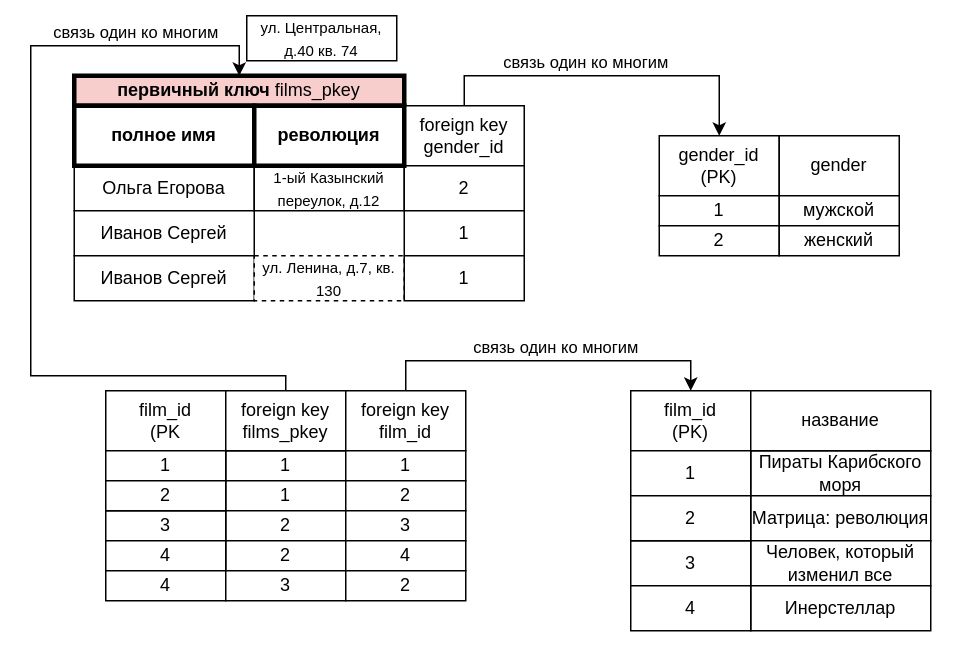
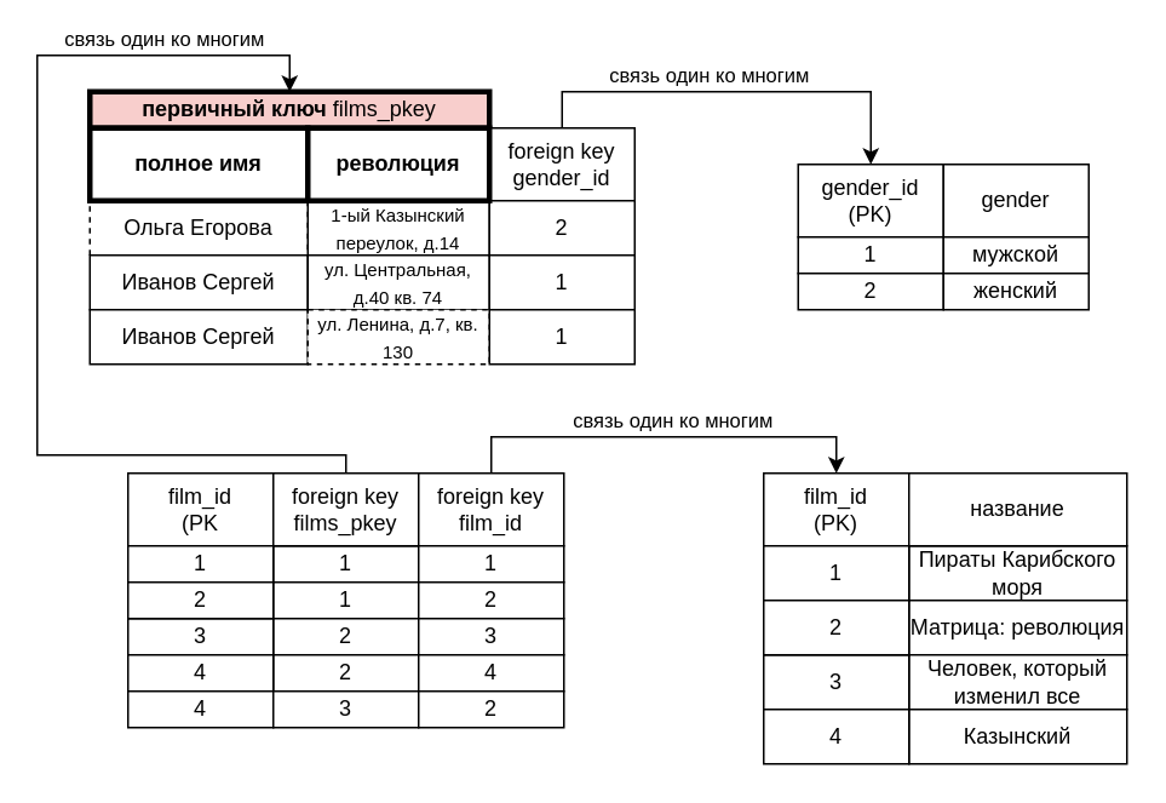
  <mxCell id="0" />
  <mxCell id="1" parent="0" />
  <mxCell id="2" value="gender_id (PK)" style="rounded=0;whiteSpace=wrap;html=1;" vertex="1" parent="1"><mxGeometry x="439" y="90" width="80" height="40" as="geometry" /></mxCell>
  <mxCell id="3" value="gender" style="rounded=0;whiteSpace=wrap;html=1;" vertex="1" parent="1"><mxGeometry x="519" y="90" width="80" height="40" as="geometry" /></mxCell>
  <mxCell id="4" value="1" style="rounded=0;whiteSpace=wrap;html=1;" vertex="1" parent="1"><mxGeometry x="439" y="130" width="80" height="20" as="geometry" /></mxCell>
  <mxCell id="5" value="2" style="rounded=0;whiteSpace=wrap;html=1;" vertex="1" parent="1"><mxGeometry x="439" y="150" width="80" height="20" as="geometry" /></mxCell>
  <mxCell id="6" value="мужской" style="rounded=0;whiteSpace=wrap;html=1;" vertex="1" parent="1"><mxGeometry x="519" y="130" width="80" height="20" as="geometry" /></mxCell>
  <mxCell id="7" value="женский" style="rounded=0;whiteSpace=wrap;html=1;" vertex="1" parent="1"><mxGeometry x="519" y="150" width="80" height="20" as="geometry" /></mxCell>
- <mxCell id="8" value="Ольга Егорова" style="rounded=0;whiteSpace=wrap;html=1;" vertex="1" parent="1"><mxGeometry x="49" y="110" width="120" height="30" as="geometry" /></mxCell>
+ <mxCell id="8" value="Ольга Егорова" style="rounded=0;whiteSpace=wrap;html=1;dashed=1;" vertex="1" parent="1"><mxGeometry x="49" y="110" width="120" height="30" as="geometry" /></mxCell>
  <mxCell id="9" value="Иванов Сергей" style="rounded=0;whiteSpace=wrap;html=1;" vertex="1" parent="1"><mxGeometry x="49" y="140" width="120" height="30" as="geometry" /></mxCell>
- <mxCell id="10" value="&lt;font style=&quot;font-size: 10px;&quot;&gt;1-ый Казынский переулок, д.12&lt;/font&gt;" style="rounded=0;whiteSpace=wrap;html=1;" vertex="1" parent="1"><mxGeometry x="169" y="110" width="100" height="30" as="geometry" /></mxCell>
+ <mxCell id="10" value="&lt;font style=&quot;font-size: 10px;&quot;&gt;1-ый Казынский переулок, д.14&lt;/font&gt;" style="rounded=0;whiteSpace=wrap;html=1;" vertex="1" parent="1"><mxGeometry x="169" y="110" width="100" height="30" as="geometry" /></mxCell>
  <mxCell id="11" value="Иванов Сергей" style="rounded=0;whiteSpace=wrap;html=1;" vertex="1" parent="1"><mxGeometry x="49" y="170" width="120" height="30" as="geometry" /></mxCell>
- <mxCell id="12" value="&lt;font style=&quot;font-size: 10px;&quot;&gt;ул. Центральная, д.40 кв. 74&lt;/font&gt;" style="rounded=0;whiteSpace=wrap;html=1;" vertex="1" parent="1"><mxGeometry x="164" y="10" width="100" height="30" as="geometry" /></mxCell>
+ <mxCell id="12" value="&lt;font style=&quot;font-size: 10px;&quot;&gt;ул. Центральная, д.40 кв. 74&lt;/font&gt;" style="rounded=0;whiteSpace=wrap;html=1;" vertex="1" parent="1"><mxGeometry x="169" y="140" width="100" height="30" as="geometry" /></mxCell>
  <mxCell id="13" value="&lt;font style=&quot;font-size: 10px;&quot;&gt;ул. Ленина, д.7, кв. 130&lt;/font&gt;" style="rounded=0;whiteSpace=wrap;html=1;dashed=1;" vertex="1" parent="1"><mxGeometry x="169" y="170" width="100" height="30" as="geometry" /></mxCell>
  <mxCell id="14" value="первичный ключ&amp;nbsp;&lt;span style=&quot;font-weight: 400;&quot;&gt;films_pkey&lt;/span&gt;" style="rounded=0;whiteSpace=wrap;html=1;strokeWidth=3;fontStyle=1;fillColor=#f8cecc;" vertex="1" parent="1"><mxGeometry x="49" y="50" width="220" height="20" as="geometry" /></mxCell>
  <mxCell id="15" style="edgeStyle=orthogonalEdgeStyle;rounded=0;orthogonalLoop=1;jettySize=auto;html=1;exitX=0.5;exitY=0;exitDx=0;exitDy=0;entryX=0.5;entryY=0;entryDx=0;entryDy=0;" edge="1" parent="1" source="17" target="2"><mxGeometry relative="1" as="geometry" /></mxCell>
  <mxCell id="16" value="связь один ко многим" style="edgeLabel;html=1;align=center;verticalAlign=middle;resizable=0;points=[];" vertex="1" connectable="0" parent="15"><mxGeometry x="-0.416" y="1" relative="1" as="geometry"><mxPoint x="33" y="-9" as="offset" /></mxGeometry></mxCell>
  <mxCell id="17" value="foreign key&lt;br&gt;gender_id" style="rounded=0;whiteSpace=wrap;html=1;" vertex="1" parent="1"><mxGeometry x="269" y="70" width="80" height="40" as="geometry" /></mxCell>
  <mxCell id="18" value="2" style="rounded=0;whiteSpace=wrap;html=1;" vertex="1" parent="1"><mxGeometry x="269" y="110" width="80" height="30" as="geometry" /></mxCell>
  <mxCell id="19" value="1" style="rounded=0;whiteSpace=wrap;html=1;" vertex="1" parent="1"><mxGeometry x="269" y="140" width="80" height="30" as="geometry" /></mxCell>
  <mxCell id="20" value="1" style="rounded=0;whiteSpace=wrap;html=1;" vertex="1" parent="1"><mxGeometry x="269" y="170" width="80" height="30" as="geometry" /></mxCell>
  <mxCell id="21" value="Пираты Карибского моря" style="rounded=0;whiteSpace=wrap;html=1;" vertex="1" parent="1"><mxGeometry x="500" y="300" width="120" height="30" as="geometry" /></mxCell>
  <mxCell id="22" value="Матрица: революция" style="rounded=0;whiteSpace=wrap;html=1;" vertex="1" parent="1"><mxGeometry x="500" y="330" width="120" height="30" as="geometry" /></mxCell>
  <mxCell id="23" value="Человек, который изменил все" style="rounded=0;whiteSpace=wrap;html=1;" vertex="1" parent="1"><mxGeometry x="500" y="360" width="120" height="30" as="geometry" /></mxCell>
  <mxCell id="24" value="film_id&lt;div&gt;(PK)&lt;/div&gt;" style="rounded=0;whiteSpace=wrap;html=1;" vertex="1" parent="1"><mxGeometry x="420" y="260" width="80" height="40" as="geometry" /></mxCell>
  <mxCell id="25" value="1" style="rounded=0;whiteSpace=wrap;html=1;" vertex="1" parent="1"><mxGeometry x="420" y="300" width="80" height="30" as="geometry" /></mxCell>
  <mxCell id="26" value="3" style="rounded=0;whiteSpace=wrap;html=1;" vertex="1" parent="1"><mxGeometry x="420" y="360" width="80" height="30" as="geometry" /></mxCell>
  <mxCell id="27" value="2" style="rounded=0;whiteSpace=wrap;html=1;" vertex="1" parent="1"><mxGeometry x="420" y="330" width="80" height="30" as="geometry" /></mxCell>
- <mxCell id="28" value="Инерстеллар" style="rounded=0;whiteSpace=wrap;html=1;" vertex="1" parent="1"><mxGeometry x="500" y="390" width="120" height="30" as="geometry" /></mxCell>
+ <mxCell id="28" value="Казынский" style="rounded=0;whiteSpace=wrap;html=1;" vertex="1" parent="1"><mxGeometry x="500" y="390" width="120" height="30" as="geometry" /></mxCell>
  <mxCell id="29" value="&lt;span style=&quot;font-weight: normal;&quot;&gt;название&lt;/span&gt;" style="rounded=0;whiteSpace=wrap;html=1;strokeWidth=1;fontStyle=1" vertex="1" parent="1"><mxGeometry x="500" y="260" width="120" height="40" as="geometry" /></mxCell>
  <mxCell id="30" value="&lt;b&gt;полное имя&lt;/b&gt;" style="rounded=0;whiteSpace=wrap;html=1;strokeWidth=3;" vertex="1" parent="1"><mxGeometry x="49" y="70" width="120" height="40" as="geometry" /></mxCell>
  <mxCell id="31" value="&lt;b&gt;революция&lt;/b&gt;" style="rounded=0;whiteSpace=wrap;html=1;strokeWidth=3;" vertex="1" parent="1"><mxGeometry x="169" y="70" width="100" height="40" as="geometry" /></mxCell>
  <mxCell id="32" value="4" style="rounded=0;whiteSpace=wrap;html=1;" vertex="1" parent="1"><mxGeometry x="420" y="390" width="80" height="30" as="geometry" /></mxCell>
  <mxCell id="33" value="1" style="rounded=0;whiteSpace=wrap;html=1;" vertex="1" parent="1"><mxGeometry x="150" y="300" width="80" height="20" as="geometry" /></mxCell>
  <mxCell id="34" value="1" style="rounded=0;whiteSpace=wrap;html=1;" vertex="1" parent="1"><mxGeometry x="150" y="320" width="80" height="20" as="geometry" /></mxCell>
  <mxCell id="35" value="2" style="rounded=0;whiteSpace=wrap;html=1;" vertex="1" parent="1"><mxGeometry x="150" y="340" width="80" height="20" as="geometry" /></mxCell>
  <mxCell id="36" value="film_id&lt;div&gt;(PK&lt;/div&gt;" style="rounded=0;whiteSpace=wrap;html=1;" vertex="1" parent="1"><mxGeometry x="70" y="260" width="80" height="40" as="geometry" /></mxCell>
  <mxCell id="37" value="1" style="rounded=0;whiteSpace=wrap;html=1;" vertex="1" parent="1"><mxGeometry x="70" y="300" width="80" height="20" as="geometry" /></mxCell>
  <mxCell id="38" value="3" style="rounded=0;whiteSpace=wrap;html=1;" vertex="1" parent="1"><mxGeometry x="70" y="340" width="80" height="20" as="geometry" /></mxCell>
  <mxCell id="39" value="2" style="rounded=0;whiteSpace=wrap;html=1;" vertex="1" parent="1"><mxGeometry x="70" y="320" width="80" height="20" as="geometry" /></mxCell>
  <mxCell id="40" value="2" style="rounded=0;whiteSpace=wrap;html=1;" vertex="1" parent="1"><mxGeometry x="150" y="360" width="80" height="20" as="geometry" /></mxCell>
  <mxCell id="41" style="edgeStyle=orthogonalEdgeStyle;rounded=0;orthogonalLoop=1;jettySize=auto;html=1;exitX=0.5;exitY=0;exitDx=0;exitDy=0;entryX=0.5;entryY=0;entryDx=0;entryDy=0;" edge="1" parent="1" source="42" target="14"><mxGeometry relative="1" as="geometry"><Array as="points"><mxPoint x="190" y="250" /><mxPoint x="20" y="250" /><mxPoint x="20" y="30" /><mxPoint x="159" y="30" /></Array></mxGeometry></mxCell>
  <mxCell id="42" value="&lt;span style=&quot;font-weight: 400;&quot;&gt;foreign key&lt;/span&gt;&lt;br style=&quot;font-weight: 400;&quot;&gt;&lt;span style=&quot;font-weight: 400;&quot;&gt;films_pkey&lt;/span&gt;" style="rounded=0;whiteSpace=wrap;html=1;strokeWidth=1;fontStyle=1" vertex="1" parent="1"><mxGeometry x="150" y="260" width="80" height="40" as="geometry" /></mxCell>
  <mxCell id="43" value="4" style="rounded=0;whiteSpace=wrap;html=1;" vertex="1" parent="1"><mxGeometry x="70" y="360" width="80" height="20" as="geometry" /></mxCell>
  <mxCell id="44" style="edgeStyle=orthogonalEdgeStyle;rounded=0;orthogonalLoop=1;jettySize=auto;html=1;exitX=0.5;exitY=0;exitDx=0;exitDy=0;entryX=0.5;entryY=0;entryDx=0;entryDy=0;" edge="1" parent="1" source="45" target="24"><mxGeometry relative="1" as="geometry" /></mxCell>
  <mxCell id="45" value="&lt;span style=&quot;font-weight: 400;&quot;&gt;foreign key&lt;/span&gt;&lt;br style=&quot;font-weight: 400;&quot;&gt;&lt;span style=&quot;font-weight: 400;&quot;&gt;film_id&lt;/span&gt;" style="rounded=0;whiteSpace=wrap;html=1;strokeWidth=1;fontStyle=1" vertex="1" parent="1"><mxGeometry x="230" y="260" width="80" height="40" as="geometry" /></mxCell>
  <mxCell id="46" value="4" style="rounded=0;whiteSpace=wrap;html=1;" vertex="1" parent="1"><mxGeometry x="70" y="380" width="80" height="20" as="geometry" /></mxCell>
  <mxCell id="47" value="3" style="rounded=0;whiteSpace=wrap;html=1;" vertex="1" parent="1"><mxGeometry x="150" y="380" width="80" height="20" as="geometry" /></mxCell>
  <mxCell id="48" value="1" style="rounded=0;whiteSpace=wrap;html=1;" vertex="1" parent="1"><mxGeometry x="230" y="300" width="80" height="20" as="geometry" /></mxCell>
  <mxCell id="49" value="2" style="rounded=0;whiteSpace=wrap;html=1;" vertex="1" parent="1"><mxGeometry x="230" y="320" width="80" height="20" as="geometry" /></mxCell>
  <mxCell id="50" value="3" style="rounded=0;whiteSpace=wrap;html=1;" vertex="1" parent="1"><mxGeometry x="230" y="340" width="80" height="20" as="geometry" /></mxCell>
  <mxCell id="51" value="4" style="rounded=0;whiteSpace=wrap;html=1;" vertex="1" parent="1"><mxGeometry x="230" y="360" width="80" height="20" as="geometry" /></mxCell>
  <mxCell id="52" value="2" style="rounded=0;whiteSpace=wrap;html=1;" vertex="1" parent="1"><mxGeometry x="230" y="380" width="80" height="20" as="geometry" /></mxCell>
  <mxCell id="53" value="связь один ко многим" style="edgeLabel;html=1;align=center;verticalAlign=middle;resizable=0;points=[];" vertex="1" connectable="0" parent="1"><mxGeometry x="369.999" y="230" as="geometry" /></mxCell>
  <mxCell id="54" value="связь один ко многим" style="edgeLabel;html=1;align=center;verticalAlign=middle;resizable=0;points=[];" vertex="1" connectable="0" parent="1"><mxGeometry x="89.999" y="20" as="geometry" /></mxCell>
